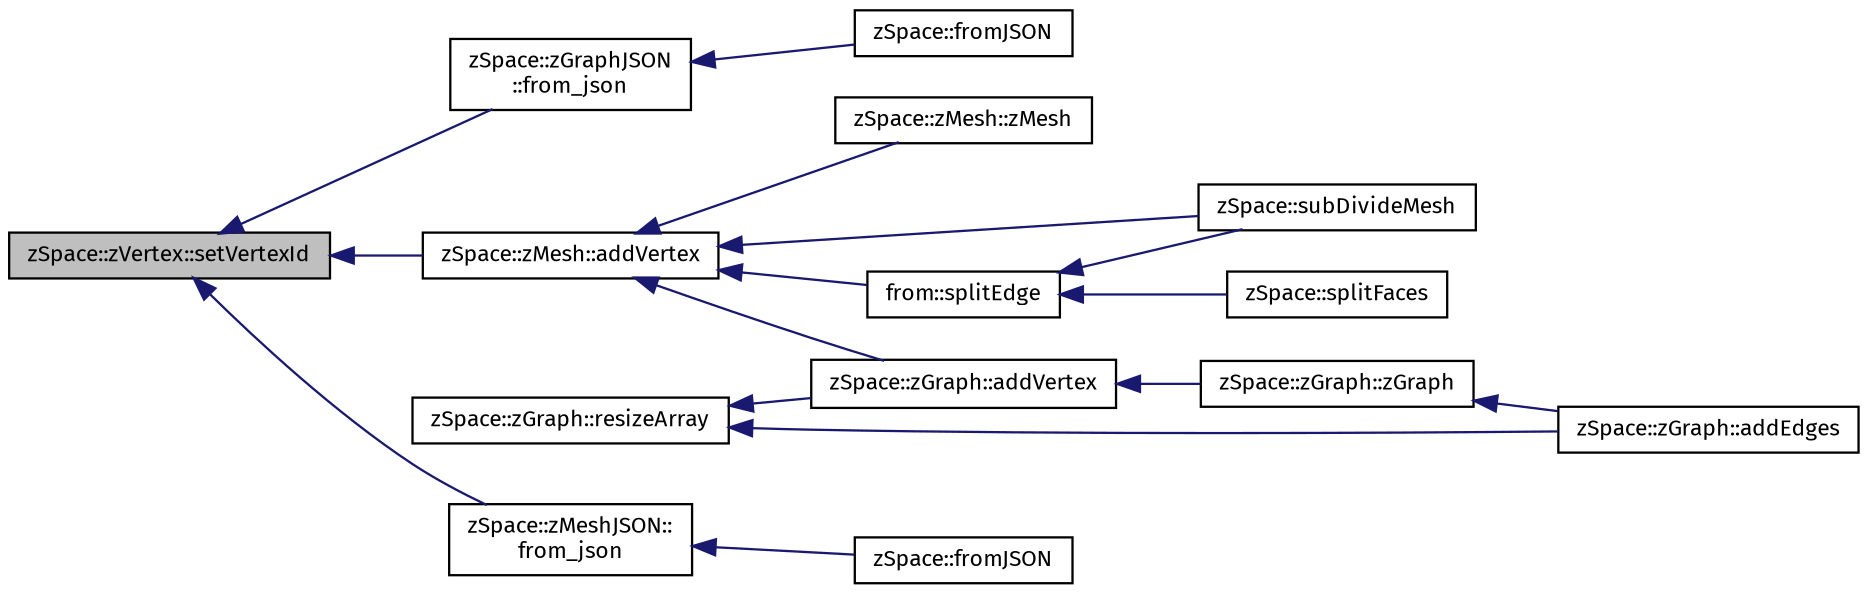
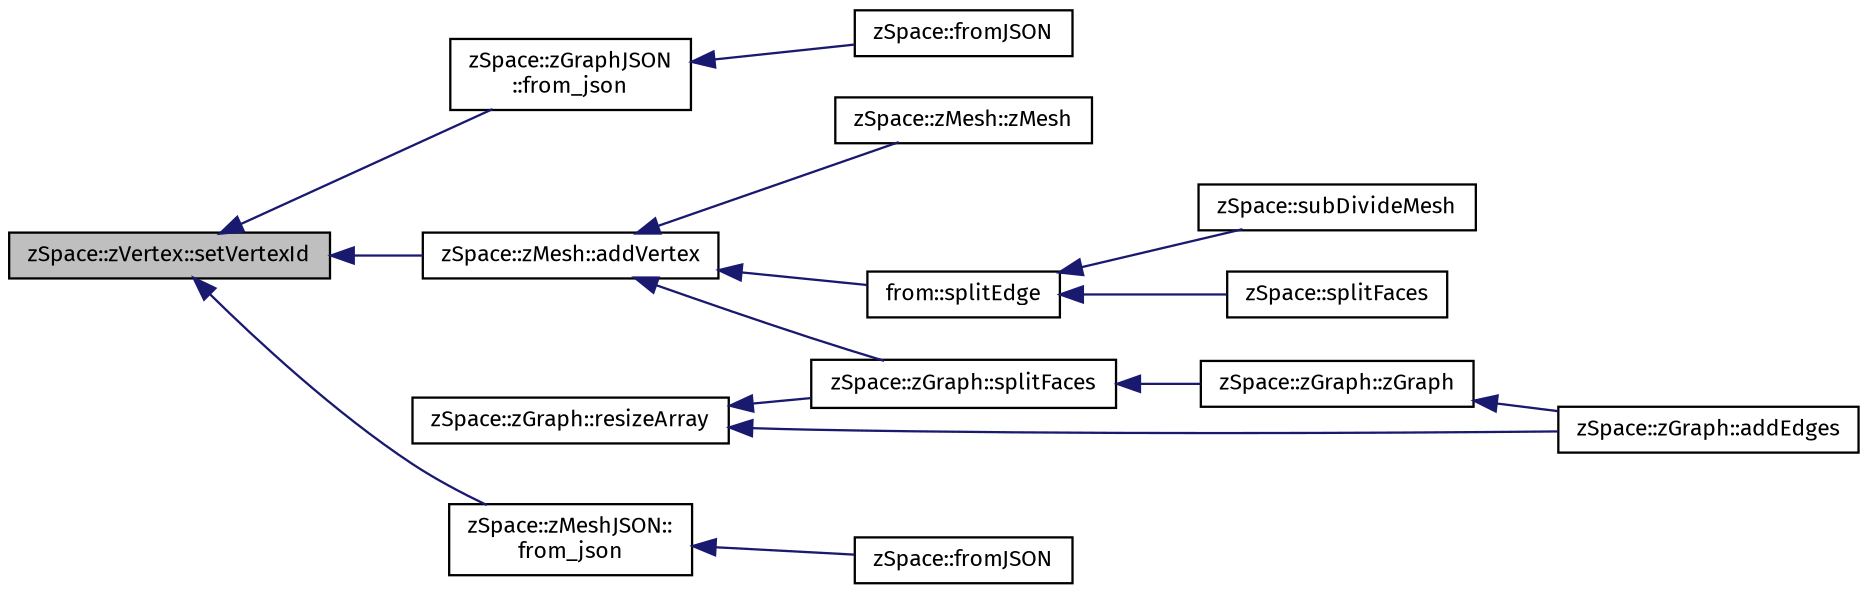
  digraph {
    fontname="Fira Sans"
    rankdir=LR
    node [color=black fillcolor=white fontname="Fira Sans" fontsize=10 shape=record style=filled]
    edge [color=midnightblue dir=back fontname="Fira Sans" fontsize=10 labelfontname=Helvetica labelfontsize=10 style=solid]
    n1 [fillcolor=grey75 fontcolor=black height=0.2 label="zSpace::zVertex::setVertexId" width=0.4]
    n2 [height=0.2 label="zSpace::zMesh::addVertex" width=0.4]
    n3 [height=0.2 label="zSpace::zMeshJSON::\lfrom_json" width=0.4]
    n4 [height=0.2 label="zSpace::zGraphJSON\l::from_json" width=0.4]
-   n5 [height=0.2 label="zSpace::zGraph::addVertex" width=0.4]
+   n5 [height=0.2 label="zSpace::zGraph::splitFaces" width=0.4]
    n6 [height=0.2 label="zSpace::zGraph::zGraph" width=0.4]
    n7 [height=0.2 label="zSpace::zGraph::resizeArray" width=0.4]
    n8 [height=0.2 label="zSpace::zGraph::addEdges" width=0.4]
    n9 [height=0.2 label="zSpace::zMesh::zMesh" width=0.4]
    n10 [height=0.2 label="from::splitEdge" width=0.4]
    n11 [height=0.2 label="zSpace::subDivideMesh" width=0.4]
    n12 [height=0.2 label="zSpace::fromJSON" width=0.4]
    n13 [height=0.2 label="zSpace::fromJSON" width=0.4]
    n14 [height=0.2 label="zSpace::splitFaces" width=0.4]
    n1 -> n2
    n1 -> n3
    n1 -> n4
    n2 -> n5
    n2 -> n9
    n2 -> n10
-   n2 -> n11
    n3 -> n12
    n4 -> n13
    n5 -> n6
    n6 -> n8
    n7 -> n5
    n7 -> n8
    n10 -> n11
    n10 -> n14
  }
